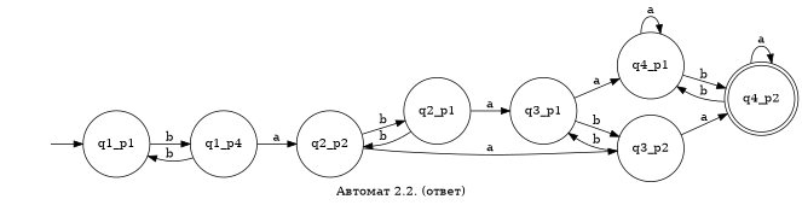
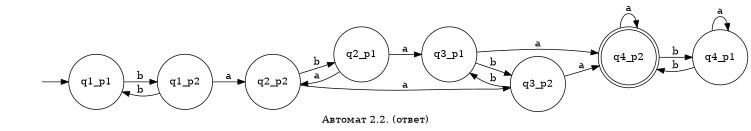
  digraph {
    label="Автомат 2.2. (ответ)"
    rankdir=LR
    node [shape=circle]
    "" [shape=none]
    q1_p1
-   q1_p2 [label=q1_p4]
+   q1_p2
    q4_p2 [shape=doublecircle]
    q4_p1
    q2_p1
    q2_p2
    q3_p1
    q3_p2
    "" -> q1_p1
    q1_p1 -> q1_p2 [label=b]
    q1_p2 -> q1_p1 [label=b]
    q1_p2 -> q2_p2 [label=a]
    q4_p2 -> q4_p2 [label=a]
    q4_p2 -> q4_p1 [label=b]
    q4_p1 -> q4_p2 [label=b]
    q4_p1 -> q4_p1 [label=a]
-   q2_p1 -> q2_p2 [label=b]
+   q2_p1 -> q2_p2 [label=a]
    q2_p1 -> q3_p1 [label=a]
    q2_p2 -> q2_p1 [label=b]
    q2_p2 -> q3_p2 [label=a]
-   q3_p1 -> q4_p1 [label=a]
+   q3_p1 -> q4_p2 [label=a]
    q3_p1 -> q3_p2 [label=b]
    q3_p2 -> q4_p2 [label=a]
    q3_p2 -> q3_p1 [label=b]
  }
